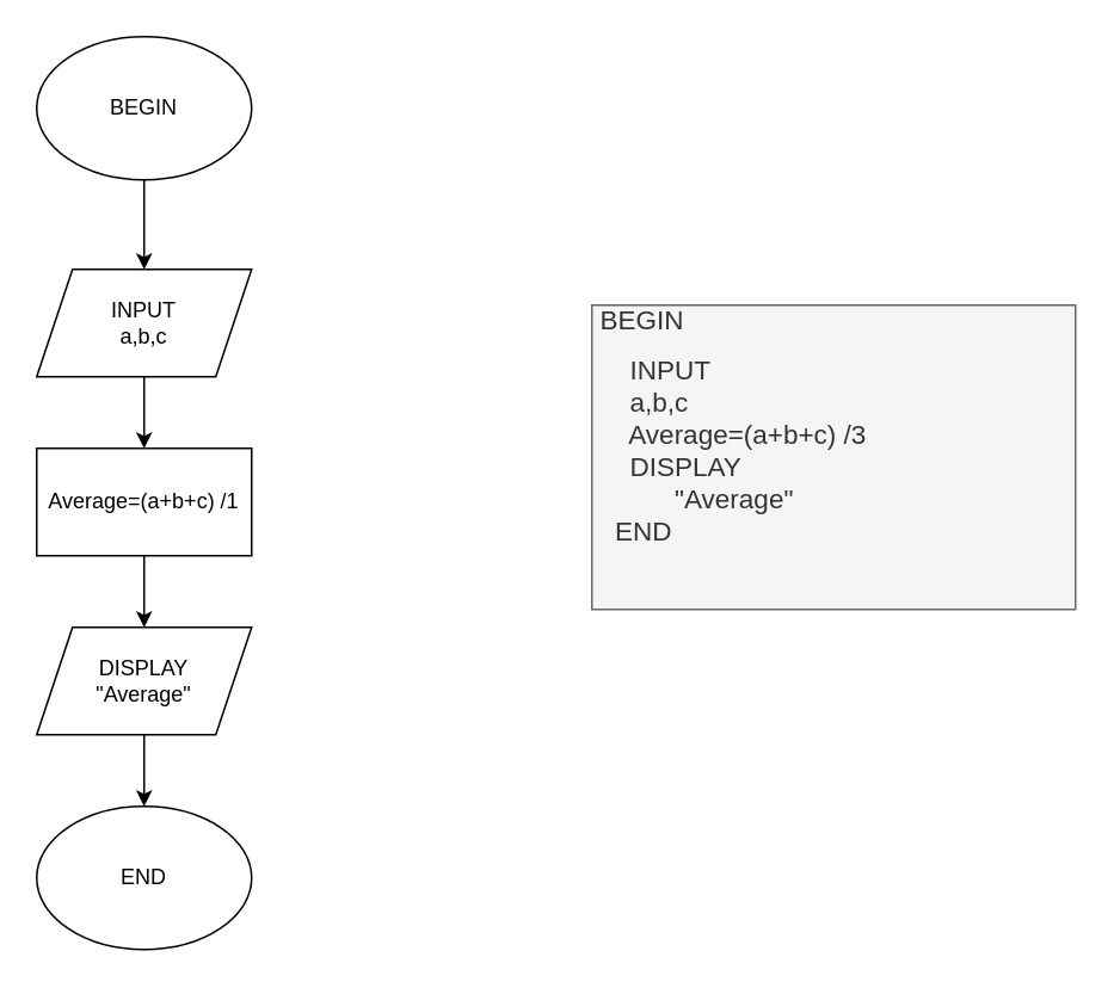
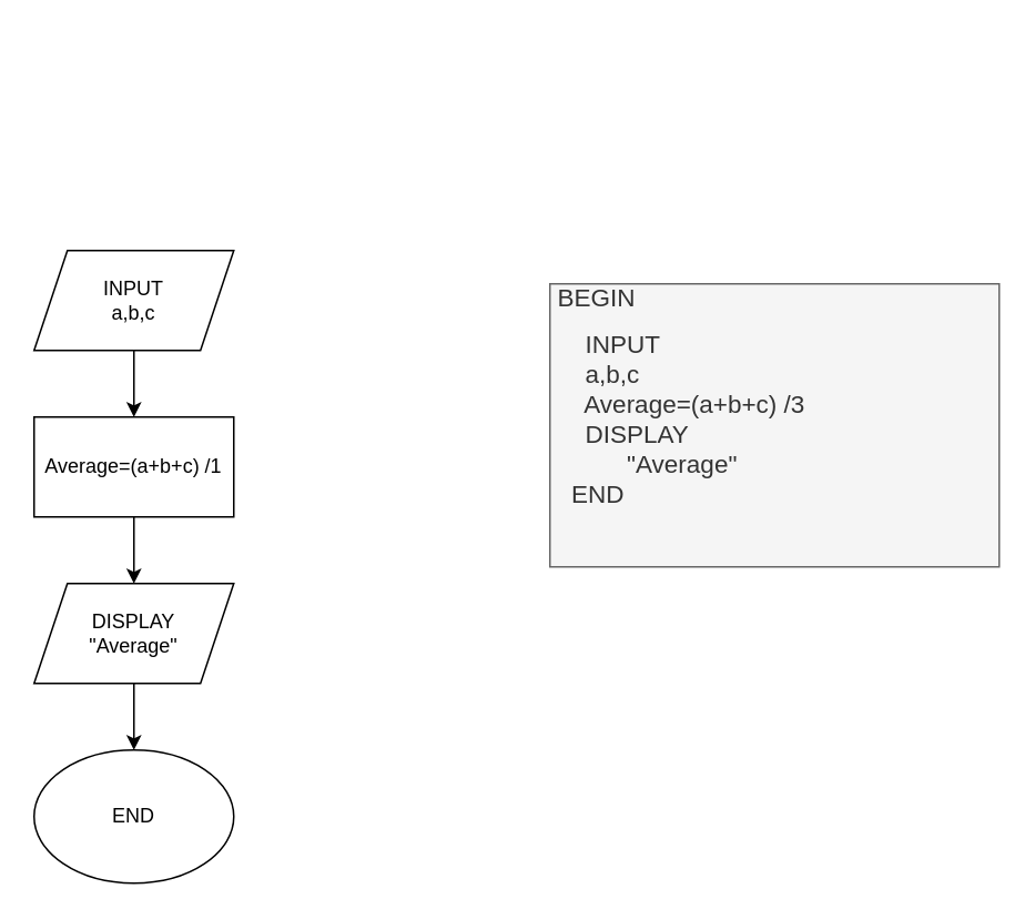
  <mxCell id="0" />
  <mxCell id="1" parent="0" />
- <mxCell id="2" value="" style="edgeStyle=orthogonalEdgeStyle;rounded=0;orthogonalLoop=1;jettySize=auto;html=1;fontSize=15;" edge="1" parent="1" source="3" target="5"><mxGeometry relative="1" as="geometry" /></mxCell>
- <mxCell id="3" value="BEGIN" style="ellipse;whiteSpace=wrap;html=1;" vertex="1" parent="1"><mxGeometry x="20" y="20" width="120" height="80" as="geometry" /></mxCell>
  <mxCell id="4" value="" style="edgeStyle=orthogonalEdgeStyle;rounded=0;orthogonalLoop=1;jettySize=auto;html=1;fontSize=15;" edge="1" parent="1" source="5" target="7"><mxGeometry relative="1" as="geometry" /></mxCell>
  <mxCell id="5" value="INPUT&lt;br&gt;a,b,c" style="shape=parallelogram;perimeter=parallelogramPerimeter;whiteSpace=wrap;html=1;fixedSize=1;" vertex="1" parent="1"><mxGeometry x="20" y="150" width="120" height="60" as="geometry" /></mxCell>
  <mxCell id="6" value="" style="edgeStyle=orthogonalEdgeStyle;rounded=0;orthogonalLoop=1;jettySize=auto;html=1;fontSize=15;" edge="1" parent="1" source="7" target="9"><mxGeometry relative="1" as="geometry" /></mxCell>
  <mxCell id="7" value="Average=(a+b+c) /1" style="rounded=0;whiteSpace=wrap;html=1;" vertex="1" parent="1"><mxGeometry x="20" y="250" width="120" height="60" as="geometry" /></mxCell>
  <mxCell id="8" value="" style="edgeStyle=orthogonalEdgeStyle;rounded=0;orthogonalLoop=1;jettySize=auto;html=1;fontSize=15;" edge="1" parent="1" source="9" target="10"><mxGeometry relative="1" as="geometry" /></mxCell>
  <mxCell id="9" value="DISPLAY&lt;br&gt;&quot;Average&quot;" style="shape=parallelogram;perimeter=parallelogramPerimeter;whiteSpace=wrap;html=1;fixedSize=1;" vertex="1" parent="1"><mxGeometry x="20" y="350" width="120" height="60" as="geometry" /></mxCell>
  <mxCell id="10" value="END" style="ellipse;whiteSpace=wrap;html=1;" vertex="1" parent="1"><mxGeometry x="20" y="450" width="120" height="80" as="geometry" /></mxCell>
  <mxCell id="11" value="&lt;h1 style=&quot;text-align: justify; font-size: 15px;&quot;&gt;&lt;span style=&quot;font-weight: normal;&quot;&gt;&lt;font style=&quot;font-size: 15px;&quot;&gt;BEGIN&lt;/font&gt;&lt;/span&gt;&lt;/h1&gt;&lt;div style=&quot;font-size: 15px;&quot;&gt;&lt;span style=&quot;font-weight: normal;&quot;&gt;&lt;font style=&quot;font-size: 15px;&quot;&gt;&amp;nbsp; &amp;nbsp; INPUT&lt;/font&gt;&lt;/span&gt;&lt;/div&gt;&lt;div style=&quot;font-size: 15px;&quot;&gt;&lt;span style=&quot;font-weight: normal;&quot;&gt;&lt;font style=&quot;font-size: 15px;&quot;&gt;&amp;nbsp; &amp;nbsp; a,b,c&lt;/font&gt;&lt;/span&gt;&lt;/div&gt;&lt;div style=&quot;font-size: 15px;&quot;&gt;&lt;span style=&quot;font-weight: normal;&quot;&gt;&lt;font style=&quot;font-size: 15px;&quot;&gt;&amp;nbsp; &amp;nbsp; Average=(a+b+c) /3&lt;/font&gt;&lt;/span&gt;&lt;/div&gt;&lt;div style=&quot;font-size: 15px;&quot;&gt;&lt;span style=&quot;font-weight: normal;&quot;&gt;&lt;font style=&quot;font-size: 15px;&quot;&gt;&amp;nbsp; &amp;nbsp; DISPLAY&lt;/font&gt;&lt;/span&gt;&lt;/div&gt;&lt;div style=&quot;font-size: 15px;&quot;&gt;&lt;span style=&quot;font-weight: normal;&quot;&gt;&lt;font style=&quot;font-size: 15px;&quot;&gt;&amp;nbsp; &amp;nbsp; &amp;nbsp; &amp;nbsp; &amp;nbsp; &quot;Average&quot;&lt;/font&gt;&lt;/span&gt;&lt;/div&gt;&lt;div style=&quot;font-size: 15px;&quot;&gt;&lt;span style=&quot;font-weight: normal;&quot;&gt;&lt;font style=&quot;font-size: 15px;&quot;&gt;&amp;nbsp; END&lt;/font&gt;&lt;/span&gt;&lt;/div&gt;&lt;div style=&quot;font-size: 15px;&quot;&gt;&lt;span style=&quot;font-weight: normal;&quot;&gt;&lt;font style=&quot;font-size: 15px;&quot;&gt;&amp;nbsp; &amp;nbsp;&amp;nbsp;&lt;/font&gt;&lt;/span&gt;&lt;/div&gt;" style="text;html=1;strokeColor=#666666;fillColor=#f5f5f5;spacing=5;spacingTop=-20;whiteSpace=wrap;overflow=hidden;rounded=0;fontColor=#333333;" vertex="1" parent="1"><mxGeometry x="330" y="170" width="270" height="170" as="geometry" /></mxCell>
